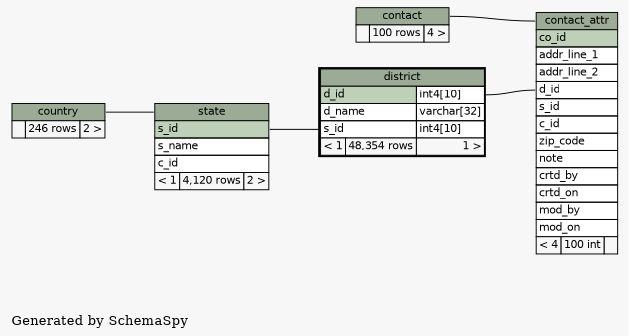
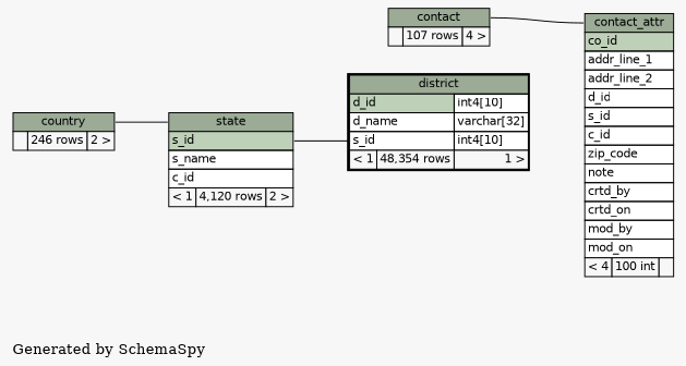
  digraph {
    bgcolor="#f7f7f7"
    label="\nGenerated by SchemaSpy"
    labeljust=l
    rankdir=RL
    node [fontname=Helvetica fontsize=11 shape=plaintext]
    edge [arrowhead=none arrowsize=0.8 arrowtail=crowtee]
    n1 [label=<     <TABLE BORDER="0" CELLBORDER="1" CELLSPACING="0" BGCOLOR="#ffffff">       <TR><TD PORT="contact_attr.heading" COLSPAN="3" BGCOLOR="#9bab96" ALIGN="CENTER">contact_attr</TD></TR>       <TR><TD PORT="co_id" COLSPAN="3" BGCOLOR="#bed1b8" ALIGN="LEFT">co_id</TD></TR>       <TR><TD PORT="addr_line_1" COLSPAN="3" ALIGN="LEFT">addr_line_1</TD></TR>       <TR><TD PORT="addr_line_2" COLSPAN="3" ALIGN="LEFT">addr_line_2</TD></TR>       <TR><TD PORT="d_id" COLSPAN="3" ALIGN="LEFT">d_id</TD></TR>       <TR><TD PORT="s_id" COLSPAN="3" ALIGN="LEFT">s_id</TD></TR>       <TR><TD PORT="c_id" COLSPAN="3" ALIGN="LEFT">c_id</TD></TR>       <TR><TD PORT="zip_code" COLSPAN="3" ALIGN="LEFT">zip_code</TD></TR>       <TR><TD PORT="note" COLSPAN="3" ALIGN="LEFT">note</TD></TR>       <TR><TD PORT="crtd_by" COLSPAN="3" ALIGN="LEFT">crtd_by</TD></TR>       <TR><TD PORT="crtd_on" COLSPAN="3" ALIGN="LEFT">crtd_on</TD></TR>       <TR><TD PORT="mod_by" COLSPAN="3" ALIGN="LEFT">mod_by</TD></TR>       <TR><TD PORT="mod_on" COLSPAN="3" ALIGN="LEFT">mod_on</TD></TR>       <TR><TD ALIGN="LEFT" BGCOLOR="#f7f7f7">&lt; 4</TD><TD ALIGN="RIGHT" BGCOLOR="#f7f7f7">100 int</TD><TD ALIGN="RIGHT" BGCOLOR="#f7f7f7">  </TD></TR>     </TABLE>>]
-   n2 [label=<     <TABLE BORDER="0" CELLBORDER="1" CELLSPACING="0" BGCOLOR="#ffffff">       <TR><TD PORT="contact.heading" COLSPAN="3" BGCOLOR="#9bab96" ALIGN="CENTER">contact</TD></TR>       <TR><TD ALIGN="LEFT" BGCOLOR="#f7f7f7">  </TD><TD ALIGN="RIGHT" BGCOLOR="#f7f7f7">100 rows</TD><TD ALIGN="RIGHT" BGCOLOR="#f7f7f7">4 &gt;</TD></TR>     </TABLE>>]
+   n2 [label=<     <TABLE BORDER="0" CELLBORDER="1" CELLSPACING="0" BGCOLOR="#ffffff">       <TR><TD PORT="contact.heading" COLSPAN="3" BGCOLOR="#9bab96" ALIGN="CENTER">contact</TD></TR>       <TR><TD ALIGN="LEFT" BGCOLOR="#f7f7f7">  </TD><TD ALIGN="RIGHT" BGCOLOR="#f7f7f7">107 rows</TD><TD ALIGN="RIGHT" BGCOLOR="#f7f7f7">4 &gt;</TD></TR>     </TABLE>>]
    n3 [label=<     <TABLE BORDER="2" CELLBORDER="1" CELLSPACING="0" BGCOLOR="#ffffff">       <TR><TD PORT="district.heading" COLSPAN="3" BGCOLOR="#9bab96" ALIGN="CENTER">district</TD></TR>       <TR><TD PORT="d_id" COLSPAN="2" BGCOLOR="#bed1b8" ALIGN="LEFT">d_id</TD><TD PORT="d_id.type" ALIGN="LEFT">int4[10]</TD></TR>       <TR><TD PORT="d_name" COLSPAN="2" ALIGN="LEFT">d_name</TD><TD PORT="d_name.type" ALIGN="LEFT">varchar[32]</TD></TR>       <TR><TD PORT="s_id" COLSPAN="2" ALIGN="LEFT">s_id</TD><TD PORT="s_id.type" ALIGN="LEFT">int4[10]</TD></TR>       <TR><TD ALIGN="LEFT" BGCOLOR="#f7f7f7">&lt; 1</TD><TD ALIGN="RIGHT" BGCOLOR="#f7f7f7">48,354 rows</TD><TD ALIGN="RIGHT" BGCOLOR="#f7f7f7">1 &gt;</TD></TR>     </TABLE>>]
    n4 [label=<     <TABLE BORDER="0" CELLBORDER="1" CELLSPACING="0" BGCOLOR="#ffffff">       <TR><TD PORT="state.heading" COLSPAN="3" BGCOLOR="#9bab96" ALIGN="CENTER">state</TD></TR>       <TR><TD PORT="s_id" COLSPAN="3" BGCOLOR="#bed1b8" ALIGN="LEFT">s_id</TD></TR>       <TR><TD PORT="s_name" COLSPAN="3" ALIGN="LEFT">s_name</TD></TR>       <TR><TD PORT="c_id" COLSPAN="3" ALIGN="LEFT">c_id</TD></TR>       <TR><TD ALIGN="LEFT" BGCOLOR="#f7f7f7">&lt; 1</TD><TD ALIGN="RIGHT" BGCOLOR="#f7f7f7">4,120 rows</TD><TD ALIGN="RIGHT" BGCOLOR="#f7f7f7">2 &gt;</TD></TR>     </TABLE>>]
    n5 [label=<     <TABLE BORDER="0" CELLBORDER="1" CELLSPACING="0" BGCOLOR="#ffffff">       <TR><TD PORT="country.heading" COLSPAN="3" BGCOLOR="#9bab96" ALIGN="CENTER">country</TD></TR>       <TR><TD ALIGN="LEFT" BGCOLOR="#f7f7f7">  </TD><TD ALIGN="RIGHT" BGCOLOR="#f7f7f7">246 rows</TD><TD ALIGN="RIGHT" BGCOLOR="#f7f7f7">2 &gt;</TD></TR>     </TABLE>>]
    n1 -> n2 [arrowtail=tee headport="contact.heading:e" tailport="contact_attr.heading:w"]
-   n1 -> n3 [arrowtail=crowodot headport="d_id.type:e" tailport="d_id:w"]
    n3 -> n4 [headport="s_id:e" tailport="s_id:w"]
    n4 -> n5 [headport="country.heading:e" tailport="state.heading:w"]
  }
